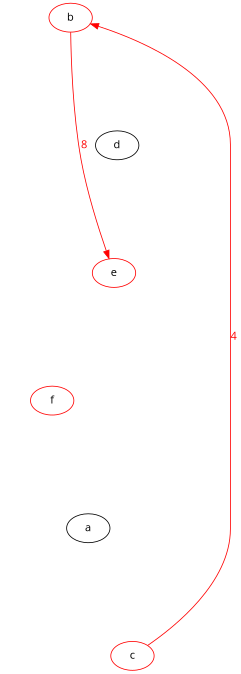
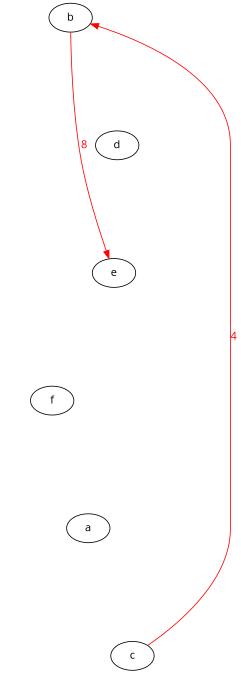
  digraph {
    fontname="Open Sans"
    ranksep=1.5
    root=c
    node [fontname="Open Sans"]
    edge [arrowhead=none fontname="Open Sans" style=invis]
-   b [color=red]
+   b [color=black]
    d
-   e [color=red]
-   f [color=red]
+   e [color=black]
+   f
    a
-   c [color=red]
+   c [color=black]
    b -> d [label=4]
    b -> e [color=red fontcolor=red label=8 arrowhead="" style=""]
    b -> f [label=5]
    d -> e [label=4]
    d -> f [label=3]
    e -> f [label=4]
    f -> a [label=2]
    a -> b [label=3]
    a -> d [label=4]
    a -> e [label=2]
    a -> c [label=3]
    c -> b [color=red fontcolor=red label=4 arrowhead="" style=""]
    c -> d [label=4]
    c -> e [label=4]
    c -> f [label=5]
  }
